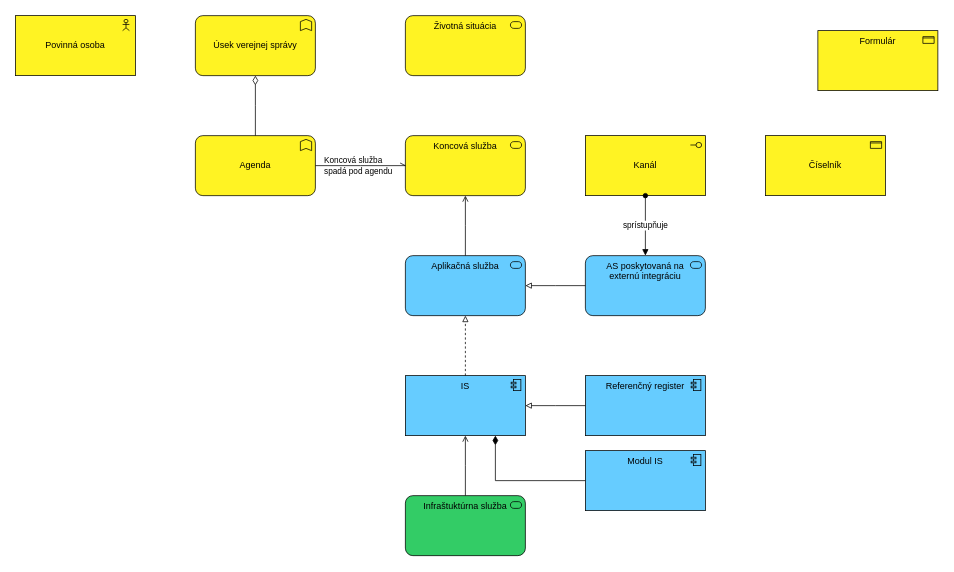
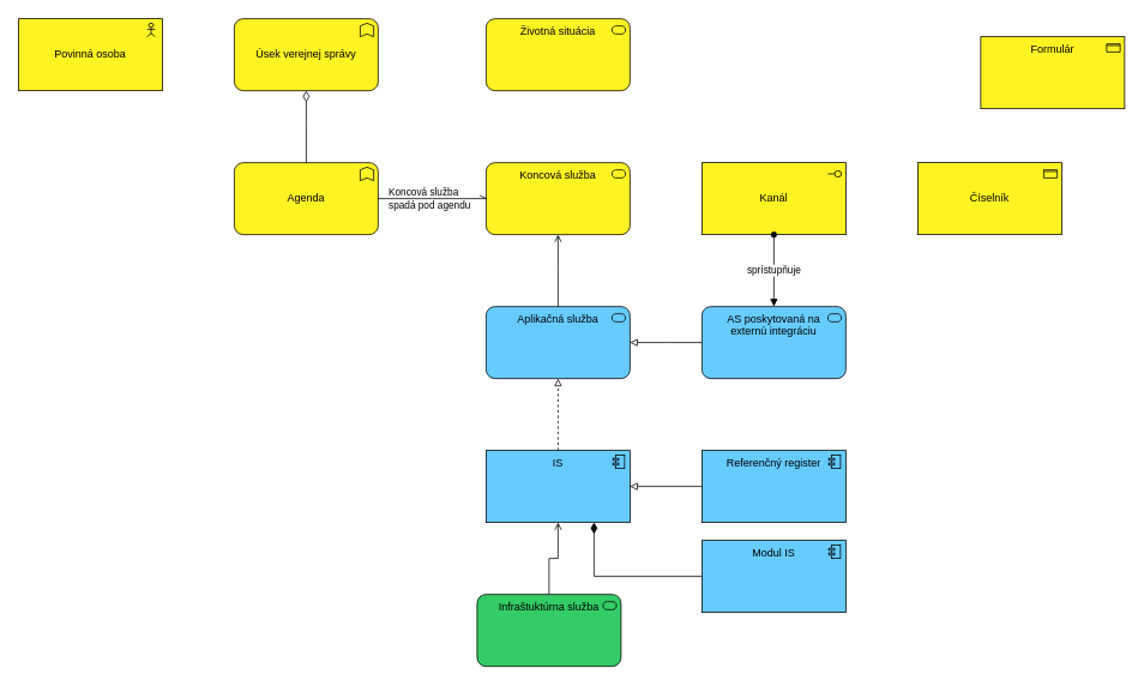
  <mxCell id="0" />
  <mxCell id="1" parent="0" />
  <mxCell id="2" value="Koncová služba&lt;div&gt;&lt;br&gt;&lt;/div&gt;&lt;div&gt;&lt;br&gt;&lt;/div&gt;" style="html=1;outlineConnect=0;whiteSpace=wrap;fillColor=#FFF323;shape=mxgraph.archimate3.application;appType=serv;archiType=rounded;strokeColor=#000000;fontStyle=0;container=0;verticalAlign=top;" parent="1" vertex="1"><mxGeometry x="540" y="180" width="160" height="80" as="geometry" /></mxCell>
  <mxCell id="3" value="Formulár" style="html=1;outlineConnect=0;whiteSpace=wrap;fillColor=#FFF323;shape=mxgraph.archimate3.application;appType=passive;archiType=square;strokeColor=#000000;verticalAlign=top;" parent="1" vertex="1"><mxGeometry x="1090" y="40" width="160" height="80" as="geometry" /></mxCell>
  <mxCell id="4" value="Aplikačná služba&lt;div&gt;&lt;br&gt;&lt;/div&gt;&lt;div&gt;&lt;br&gt;&lt;/div&gt;" style="html=1;outlineConnect=0;whiteSpace=wrap;fillColor=#66CCFF;shape=mxgraph.archimate3.application;appType=serv;archiType=rounded;strokeColor=#000000;fontStyle=0;container=0;verticalAlign=top;" parent="1" vertex="1"><mxGeometry x="540" y="340" width="160" height="80" as="geometry" /></mxCell>
  <mxCell id="5" value="IS" style="html=1;outlineConnect=0;whiteSpace=wrap;fillColor=#66CCFF;shape=mxgraph.archimate3.application;appType=comp;archiType=square;strokeColor=#000000;verticalAlign=top;" parent="1" vertex="1"><mxGeometry x="540" y="500" width="160" height="80" as="geometry" /></mxCell>
- <mxCell id="6" value="Infraštuktúrna služba" style="html=1;outlineConnect=0;whiteSpace=wrap;fillColor=#33CC66;shape=mxgraph.archimate3.application;appType=serv;archiType=rounded;strokeColor=#000000;verticalAlign=top;" parent="1" vertex="1"><mxGeometry x="540" y="660" width="160" height="80" as="geometry" /></mxCell>
+ <mxCell id="6" value="Infraštuktúrna služba" style="html=1;outlineConnect=0;whiteSpace=wrap;fillColor=#33CC66;shape=mxgraph.archimate3.application;appType=serv;archiType=rounded;strokeColor=#000000;verticalAlign=top;" parent="1" vertex="1"><mxGeometry x="530" y="660" width="160" height="80" as="geometry" /></mxCell>
  <mxCell id="7" value="Číselník" style="html=1;outlineConnect=0;whiteSpace=wrap;fillColor=#FFF323;shape=mxgraph.archimate3.application;appType=passive;archiType=square;strokeColor=#000000;" parent="1" vertex="1"><mxGeometry x="1020" y="180" width="160" height="80" as="geometry" /></mxCell>
  <mxCell id="8" value="Referenčný register" style="html=1;outlineConnect=0;whiteSpace=wrap;fillColor=#66CCFF;shape=mxgraph.archimate3.application;appType=comp;archiType=square;strokeColor=#000000;verticalAlign=top;" parent="1" vertex="1"><mxGeometry x="780" y="500" width="160" height="80" as="geometry" /></mxCell>
  <mxCell id="9" value="&lt;div&gt;Životná situácia&lt;/div&gt;" style="html=1;outlineConnect=0;whiteSpace=wrap;fillColor=#FFF323;shape=mxgraph.archimate3.application;appType=serv;archiType=rounded;strokeColor=#000000;fontStyle=0;container=0;verticalAlign=top;" parent="1" vertex="1"><mxGeometry x="540" y="20" width="160" height="80" as="geometry" /></mxCell>
  <mxCell id="10" value="Agenda" style="html=1;outlineConnect=0;whiteSpace=wrap;fillColor=#FFF323;shape=mxgraph.archimate3.application;appType=func;archiType=rounded;strokeColor=#000000;" parent="1" vertex="1"><mxGeometry x="260" y="180" width="160" height="80" as="geometry" /></mxCell>
  <mxCell id="11" value="" style="edgeStyle=elbowEdgeStyle;html=1;endArrow=open;elbow=vertical;endFill=1;rounded=0;exitX=0.5;exitY=0;exitDx=0;exitDy=0;exitPerimeter=0;entryX=0.5;entryY=1;entryDx=0;entryDy=0;entryPerimeter=0;" parent="1" source="4" target="2" edge="1"><mxGeometry width="160" relative="1" as="geometry"><mxPoint x="820" y="550" as="sourcePoint" /><mxPoint x="980" y="550" as="targetPoint" /></mxGeometry></mxCell>
  <mxCell id="12" value="" style="edgeStyle=elbowEdgeStyle;html=1;endArrow=block;elbow=vertical;endFill=0;dashed=1;rounded=0;" parent="1" source="5" target="4" edge="1"><mxGeometry width="160" relative="1" as="geometry"><mxPoint x="530" y="770" as="sourcePoint" /><mxPoint x="690" y="770" as="targetPoint" /></mxGeometry></mxCell>
  <mxCell id="13" value="" style="endArrow=block;html=1;endFill=0;edgeStyle=elbowEdgeStyle;elbow=vertical;rounded=0;" parent="1" source="8" target="5" edge="1"><mxGeometry width="160" relative="1" as="geometry"><mxPoint x="550" y="850" as="sourcePoint" /><mxPoint x="710" y="850" as="targetPoint" /></mxGeometry></mxCell>
  <mxCell id="14" value="" style="edgeStyle=elbowEdgeStyle;html=1;endArrow=open;elbow=vertical;endFill=1;rounded=0;" parent="1" source="6" target="5" edge="1"><mxGeometry width="160" relative="1" as="geometry"><mxPoint x="820" y="630" as="sourcePoint" /><mxPoint x="980" y="630" as="targetPoint" /></mxGeometry></mxCell>
  <mxCell id="15" value="" style="edgeStyle=elbowEdgeStyle;html=1;endArrow=openAsync;elbow=horizontal;rounded=0;endFill=0;" parent="1" source="10" target="2" edge="1"><mxGeometry width="160" relative="1" as="geometry"><mxPoint x="820" y="550" as="sourcePoint" /><mxPoint x="980" y="550" as="targetPoint" /></mxGeometry></mxCell>
  <mxCell id="16" value="&lt;span style=&quot;&quot;&gt;Koncová služba&lt;/span&gt;&lt;div style=&quot;&quot;&gt;spadá pod agendu&lt;/div&gt;" style="edgeLabel;html=1;align=left;verticalAlign=middle;resizable=0;points=[];labelBackgroundColor=none;" parent="15" vertex="1" connectable="0"><mxGeometry x="0.242" y="1" relative="1" as="geometry"><mxPoint x="-65" as="offset" /></mxGeometry></mxCell>
  <mxCell id="17" value="Modul IS" style="html=1;outlineConnect=0;whiteSpace=wrap;fillColor=#66CCFF;shape=mxgraph.archimate3.application;appType=comp;archiType=square;strokeColor=#000000;verticalAlign=top;" parent="1" vertex="1"><mxGeometry x="780" y="600" width="160" height="80" as="geometry" /></mxCell>
  <mxCell id="18" value="" style="html=1;startArrow=diamondThin;startFill=1;edgeStyle=elbowEdgeStyle;elbow=vertical;startSize=10;endArrow=none;endFill=0;rounded=0;exitX=0.75;exitY=1;exitDx=0;exitDy=0;exitPerimeter=0;entryX=0;entryY=0.5;entryDx=0;entryDy=0;entryPerimeter=0;" parent="1" source="5" target="17" edge="1"><mxGeometry width="160" relative="1" as="geometry"><mxPoint x="800" y="790" as="sourcePoint" /><mxPoint x="960" y="790" as="targetPoint" /><Array as="points"><mxPoint x="730" y="640" /></Array></mxGeometry></mxCell>
  <mxCell id="19" value="Úsek verejnej správy" style="html=1;outlineConnect=0;whiteSpace=wrap;fillColor=#FFF323;shape=mxgraph.archimate3.application;appType=func;archiType=rounded;strokeColor=#000000;" vertex="1" parent="1"><mxGeometry x="260" y="20" width="160" height="80" as="geometry" /></mxCell>
  <mxCell id="20" value="" style="html=1;startArrow=diamondThin;startFill=0;edgeStyle=elbowEdgeStyle;elbow=vertical;startSize=10;endArrow=none;endFill=0;rounded=0;" edge="1" parent="1" source="19" target="10"><mxGeometry width="160" relative="1" as="geometry"><mxPoint x="500" y="290" as="sourcePoint" /><mxPoint x="340" y="290" as="targetPoint" /></mxGeometry></mxCell>
  <mxCell id="21" value="Povinná osoba" style="html=1;outlineConnect=0;whiteSpace=wrap;fillColor=#FFF323;shape=mxgraph.archimate3.application;appType=actor;archiType=square;strokeColor=#000000;" vertex="1" parent="1"><mxGeometry x="20" y="20" width="160" height="80" as="geometry" /></mxCell>
  <mxCell id="22" value="Kanál" style="html=1;outlineConnect=0;whiteSpace=wrap;fillColor=#FFF323;shape=mxgraph.archimate3.application;appType=interface;archiType=square;strokeColor=#000000;" vertex="1" parent="1"><mxGeometry x="780" y="180" width="160" height="80" as="geometry" /></mxCell>
  <mxCell id="23" value="sprístupňuje" style="endArrow=block;html=1;endFill=1;startArrow=oval;startFill=1;edgeStyle=elbowEdgeStyle;elbow=vertical;rounded=0;" edge="1" parent="1" source="22" target="24"><mxGeometry width="160" relative="1" as="geometry"><mxPoint x="850" y="350" as="sourcePoint" /><mxPoint x="1010" y="350" as="targetPoint" /></mxGeometry></mxCell>
  <mxCell id="24" value="&lt;div&gt;AS poskytovaná na externú&amp;nbsp;integráciu&lt;/div&gt;" style="html=1;outlineConnect=0;whiteSpace=wrap;fillColor=#66CCFF;shape=mxgraph.archimate3.application;appType=serv;archiType=rounded;strokeColor=#000000;fontStyle=0;container=0;verticalAlign=top;" vertex="1" parent="1"><mxGeometry x="780" y="340" width="160" height="80" as="geometry" /></mxCell>
  <mxCell id="25" value="" style="endArrow=block;html=1;endFill=0;edgeStyle=elbowEdgeStyle;elbow=vertical;rounded=0;" edge="1" parent="1" source="24" target="4"><mxGeometry width="160" relative="1" as="geometry"><mxPoint x="1050" y="350" as="sourcePoint" /><mxPoint x="1210" y="350" as="targetPoint" /><Array as="points"><mxPoint x="740" y="380" /></Array></mxGeometry></mxCell>
